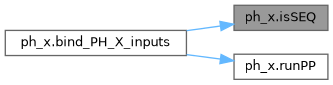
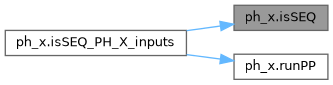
  digraph {
    rankdir=RL
    node [color=grey40 fillcolor=white fontname=Helvetica fontsize=10 shape=box style=filled]
    edge [color=steelblue1 dir=back fontname=Helvetica fontsize=10 labelfontname=Helvetica labelfontsize=10 style=solid]
    n1 [color=gray40 fillcolor=grey60 fontcolor=black height=0.2 label="ph_x.isSEQ" width=0.4]
-   n2 [height=0.2 label="ph_x.bind_PH_X_inputs" width=0.4]
+   n2 [height=0.2 label="ph_x.isSEQ_PH_X_inputs" width=0.4]
    n3 [height=0.2 label="ph_x.runPP" width=0.4]
    n1 -> n2
    n3 -> n2
  }
